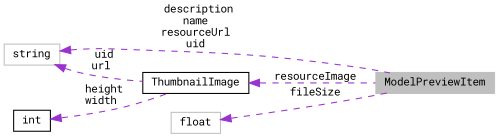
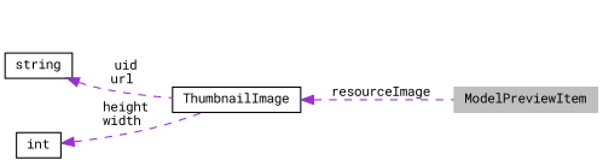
  digraph {
    fontname="Roboto Mono"
    rankdir=LR
    node [color=grey75 fillcolor=white fontname="Roboto Mono" fontsize=10 shape=record style=filled]
    edge [color=darkorchid3 dir=back fontname="Roboto Mono" fontsize=10 labelfontname=Helvetica labelfontsize=10 style=dashed]
    n1 [fillcolor=grey75 fontcolor=black height=0.2 label=ModelPreviewItem width=0.4]
-   n2 [height=0.2 label=string width=0.4]
+   n2 [color=black height=0.2 label=string width=0.4]
    n3 [color=black height=0.2 label=ThumbnailImage width=0.4]
    n4 [color=black height=0.2 label=int width=0.4]
-   n5 [height=0.2 label=float width=0.4]
-   n2 -> n1 [label=" description\nname\nresourceUrl\nuid"]
    n2 -> n3 [label=" uid\nurl"]
    n3 -> n1 [label=" resourceImage"]
    n4 -> n3 [label=" height\nwidth"]
-   n5 -> n1 [label=" fileSize"]
  }
